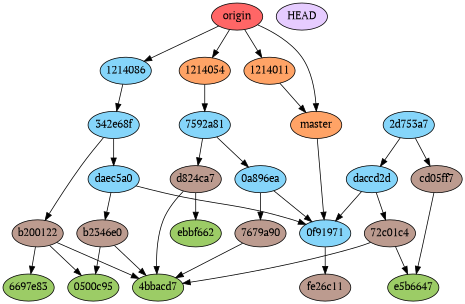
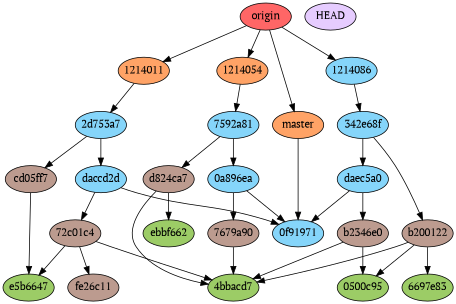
  digraph {
    fontname="PT Serif"
    node [fillcolor="#85d5fa" fixedsize=true fontname="PT Serif" style=filled]
    edge [fontname="PT Serif"]
    n1 [fillcolor="#9ccc66" label="0500c95" width=0.95]
    n2 [fillcolor="#9ccc66" label="4bbacd7" width=0.95]
    n3 [fillcolor="#9ccc66" label="6697e83" width=0.95]
    n4 [fillcolor="#9ccc66" label=e5b6647 width=0.95]
    n5 [fillcolor="#9ccc66" label=ebbf662 width=0.95]
    n6 [fillcolor="#bc9b8f" label="72c01c4" width=0.95]
    n7 [fillcolor="#bc9b8f" label="7679a90" width=0.95]
    n8 [fillcolor="#bc9b8f" label=b200122 width=0.95]
    n9 [fillcolor="#bc9b8f" label=b2346e0 width=0.95]
    n10 [fillcolor="#bc9b8f" label=cd05ff7 width=0.95]
    n11 [fillcolor="#bc9b8f" label=d824ca7 width=0.95]
    n12 [fillcolor="#bc9b8f" label=fe26c11 width=0.95]
    n13 [label="0a896ea" width=0.95]
    n14 [label="0f91971" width=0.95]
    n15 [label="2d753a7" width=0.95]
    n16 [label=daccd2d width=0.95]
    n17 [label="342e68f" width=0.95]
    n18 [label=daec5a0 width=0.95]
    n19 [label="7592a81" width=0.95]
    n20 [fillcolor="#e6ccff" label=HEAD width=0.95]
    n21 [fillcolor="#ffa366" label=1214011 width=0.95]
    n22 [fillcolor="#ffa366" label=1214054 width=0.95]
    n23 [label=1214086 width=0.95]
    n24 [fillcolor="#ffa366" label=master width=0.95]
    n25 [fillcolor="#ff6666" label=origin width=0.95]
    n6 -> n2
    n6 -> n4
    n7 -> n2
    n8 -> n1
    n8 -> n2
    n8 -> n3
    n9 -> n1
    n9 -> n2
    n10 -> n4
    n11 -> n2
    n11 -> n5
    n13 -> n7
    n13 -> n14
-   n14 -> n12
+   n6 -> n12
    n15 -> n10
    n15 -> n16
    n16 -> n6
    n16 -> n14
    n17 -> n8
    n17 -> n18
    n18 -> n9
    n18 -> n14
    n19 -> n11
    n19 -> n13
-   n21 -> n24
+   n21 -> n15
    n22 -> n19
    n23 -> n17
    n24 -> n14
    n25 -> n21
    n25 -> n22
    n25 -> n23
    n25 -> n24
  }
